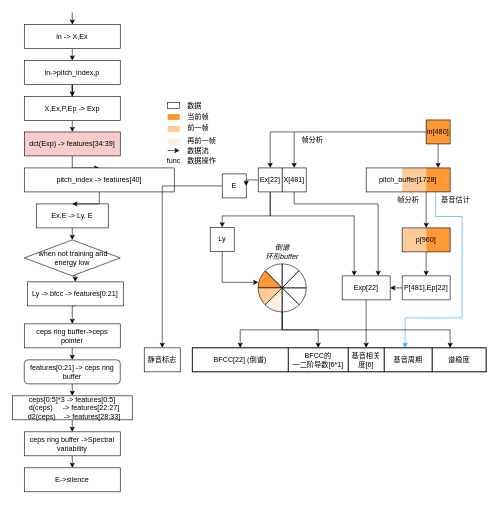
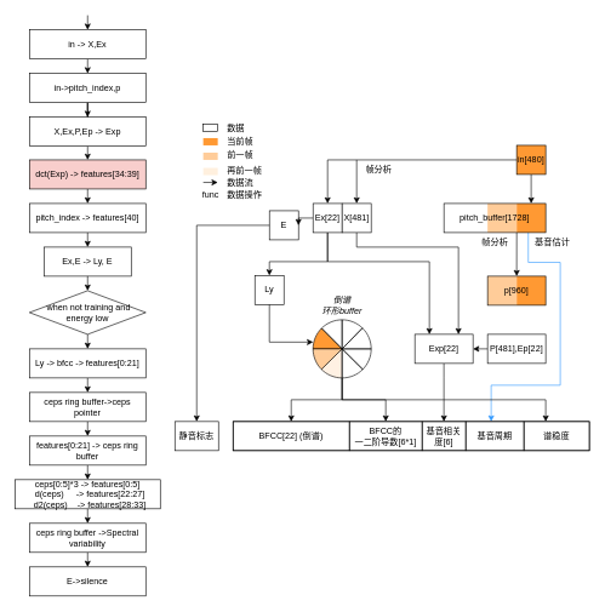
  <mxCell id="0" />
  <mxCell id="1" parent="0" />
  <mxCell id="2" value="" style="rounded=0;whiteSpace=wrap;html=1;fillColor=#FF9933;strokeColor=none;" parent="1" vertex="1"><mxGeometry x="710" y="379" width="40" height="40" as="geometry" /></mxCell>
  <mxCell id="3" value="" style="rounded=0;whiteSpace=wrap;html=1;fillColor=#FFCC99;strokeColor=none;" parent="1" vertex="1"><mxGeometry x="670" y="379" width="40" height="40" as="geometry" /></mxCell>
  <mxCell id="4" value="p[960]" style="rounded=0;whiteSpace=wrap;html=1;fillColor=none;" parent="1" vertex="1"><mxGeometry x="670" y="379" width="80" height="40" as="geometry" /></mxCell>
  <mxCell id="5" style="edgeStyle=orthogonalEdgeStyle;rounded=0;orthogonalLoop=1;jettySize=auto;html=1;exitX=0.5;exitY=1;exitDx=0;exitDy=0;entryX=0.5;entryY=0;entryDx=0;entryDy=0;" parent="1" source="6" target="8" edge="1"><mxGeometry relative="1" as="geometry" /></mxCell>
  <mxCell id="6" value="X,Ex,P,Ep -&amp;gt; Exp" style="rounded=0;whiteSpace=wrap;html=1;" parent="1" vertex="1"><mxGeometry x="40" y="160" width="160" height="40" as="geometry" /></mxCell>
  <mxCell id="7" style="edgeStyle=orthogonalEdgeStyle;rounded=0;orthogonalLoop=1;jettySize=auto;html=1;exitX=0.5;exitY=1;exitDx=0;exitDy=0;entryX=0.5;entryY=0;entryDx=0;entryDy=0;" parent="1" source="8" target="10" edge="1"><mxGeometry relative="1" as="geometry" /></mxCell>
  <mxCell id="8" value="dct(Exp) -&amp;gt; features[34:39]" style="rounded=0;whiteSpace=wrap;html=1;fillColor=#f8cecc;" parent="1" vertex="1"><mxGeometry x="40" y="219" width="160" height="40" as="geometry" /></mxCell>
  <mxCell id="9" style="edgeStyle=orthogonalEdgeStyle;rounded=0;orthogonalLoop=1;jettySize=auto;html=1;exitX=0.5;exitY=1;exitDx=0;exitDy=0;entryX=0.5;entryY=0;entryDx=0;entryDy=0;" parent="1" source="10" target="41" edge="1"><mxGeometry relative="1" as="geometry" /></mxCell>
- <mxCell id="10" value="pitch_index -&amp;gt; features[40]" style="rounded=0;whiteSpace=wrap;html=1;" parent="1" vertex="1"><mxGeometry x="40" y="279" width="250" height="40" as="geometry" /></mxCell>
+ <mxCell id="10" value="pitch_index -&amp;gt; features[40]" style="rounded=0;whiteSpace=wrap;html=1;" parent="1" vertex="1"><mxGeometry x="40" y="279" width="160" height="40" as="geometry" /></mxCell>
  <mxCell id="11" style="edgeStyle=orthogonalEdgeStyle;rounded=0;orthogonalLoop=1;jettySize=auto;html=1;exitX=0.5;exitY=1;exitDx=0;exitDy=0;entryX=0.5;entryY=0;entryDx=0;entryDy=0;" parent="1" source="12" target="14" edge="1"><mxGeometry relative="1" as="geometry" /></mxCell>
  <mxCell id="12" value="&amp;nbsp;when not training and energy low" style="rhombus;whiteSpace=wrap;html=1;" parent="1" vertex="1"><mxGeometry x="40" y="399" width="160" height="60" as="geometry" /></mxCell>
  <mxCell id="13" style="edgeStyle=orthogonalEdgeStyle;rounded=0;orthogonalLoop=1;jettySize=auto;html=1;exitX=0.5;exitY=1;exitDx=0;exitDy=0;entryX=0.5;entryY=0;entryDx=0;entryDy=0;" parent="1" source="14" target="16" edge="1"><mxGeometry relative="1" as="geometry" /></mxCell>
- <mxCell id="14" value="Ly -&amp;gt; bfcc -&amp;gt; features[0:21]" style="rounded=0;whiteSpace=wrap;html=1;" parent="1" vertex="1"><mxGeometry x="45" y="469" width="160" height="40" as="geometry" /></mxCell>
+ <mxCell id="14" value="Ly -&amp;gt; bfcc -&amp;gt; features[0:21]" style="rounded=0;whiteSpace=wrap;html=1;" parent="1" vertex="1"><mxGeometry x="40" y="479" width="160" height="40" as="geometry" /></mxCell>
  <mxCell id="15" style="edgeStyle=orthogonalEdgeStyle;rounded=0;orthogonalLoop=1;jettySize=auto;html=1;exitX=0.5;exitY=1;exitDx=0;exitDy=0;entryX=0.5;entryY=0;entryDx=0;entryDy=0;" parent="1" source="16" target="18" edge="1"><mxGeometry relative="1" as="geometry" /></mxCell>
  <mxCell id="16" value="ceps ring buffer-&amp;gt;ceps pointer" style="rounded=0;whiteSpace=wrap;html=1;" parent="1" vertex="1"><mxGeometry x="40" y="539" width="160" height="40" as="geometry" /></mxCell>
  <mxCell id="17" style="edgeStyle=orthogonalEdgeStyle;rounded=0;orthogonalLoop=1;jettySize=auto;html=1;exitX=0.5;exitY=1;exitDx=0;exitDy=0;entryX=0.5;entryY=0;entryDx=0;entryDy=0;" parent="1" source="18" target="20" edge="1"><mxGeometry relative="1" as="geometry" /></mxCell>
- <mxCell id="18" value="features[0:21] -&amp;gt; ceps ring buffer" style="whiteSpace=wrap;html=1;rounded=1;" parent="1" vertex="1"><mxGeometry x="40" y="599" width="160" height="40" as="geometry" /></mxCell>
+ <mxCell id="18" value="features[0:21] -&amp;gt; ceps ring buffer" style="rounded=0;whiteSpace=wrap;html=1;" parent="1" vertex="1"><mxGeometry x="40" y="599" width="160" height="40" as="geometry" /></mxCell>
  <mxCell id="19" style="edgeStyle=orthogonalEdgeStyle;rounded=0;orthogonalLoop=1;jettySize=auto;html=1;exitX=0.5;exitY=1;exitDx=0;exitDy=0;entryX=0.5;entryY=0;entryDx=0;entryDy=0;" parent="1" source="20" target="22" edge="1"><mxGeometry relative="1" as="geometry" /></mxCell>
  <mxCell id="20" value="&lt;div&gt;ceps[0:5]*3 -&amp;gt; features[0:5]&lt;/div&gt;&lt;div&gt;&amp;nbsp; d(ceps)&amp;nbsp; &amp;nbsp; &amp;nbsp;-&amp;gt; features[22:27]&lt;/div&gt;&lt;div&gt;&amp;nbsp; d2(ceps)&amp;nbsp; &amp;nbsp; -&amp;gt; features[28:33]&lt;/div&gt;" style="rounded=0;whiteSpace=wrap;html=1;" parent="1" vertex="1"><mxGeometry x="20" y="659" width="200" height="40" as="geometry" /></mxCell>
  <mxCell id="21" style="edgeStyle=orthogonalEdgeStyle;rounded=0;orthogonalLoop=1;jettySize=auto;html=1;exitX=0.5;exitY=1;exitDx=0;exitDy=0;entryX=0.5;entryY=0;entryDx=0;entryDy=0;" parent="1" source="22" target="71" edge="1"><mxGeometry relative="1" as="geometry" /></mxCell>
  <mxCell id="22" value="ceps ring buffer -&amp;gt;Spectral variability" style="rounded=0;whiteSpace=wrap;html=1;" parent="1" vertex="1"><mxGeometry x="40" y="719" width="160" height="40" as="geometry" /></mxCell>
  <mxCell id="23" style="edgeStyle=orthogonalEdgeStyle;rounded=0;orthogonalLoop=1;jettySize=auto;html=1;exitX=0;exitY=0.5;exitDx=0;exitDy=0;entryX=0.5;entryY=0;entryDx=0;entryDy=0;" parent="1" source="26" target="52" edge="1"><mxGeometry relative="1" as="geometry"><Array as="points"><mxPoint x="450" y="219" /></Array></mxGeometry></mxCell>
  <mxCell id="24" style="edgeStyle=orthogonalEdgeStyle;rounded=0;orthogonalLoop=1;jettySize=auto;html=1;exitX=0.5;exitY=1;exitDx=0;exitDy=0;" parent="1" source="26" target="73" edge="1"><mxGeometry relative="1" as="geometry"><Array as="points" /></mxGeometry></mxCell>
  <mxCell id="25" style="edgeStyle=orthogonalEdgeStyle;rounded=0;orthogonalLoop=1;jettySize=auto;html=1;entryX=0.5;entryY=0;entryDx=0;entryDy=0;" parent="1" target="54" edge="1"><mxGeometry relative="1" as="geometry"><mxPoint x="490" y="219" as="sourcePoint" /><Array as="points"><mxPoint x="490" y="219" /></Array></mxGeometry></mxCell>
  <mxCell id="26" value="in[480]" style="rounded=0;whiteSpace=wrap;html=1;fillColor=#FF9933;" parent="1" vertex="1"><mxGeometry x="710" y="199" width="40" height="40" as="geometry" /></mxCell>
  <mxCell id="27" style="edgeStyle=orthogonalEdgeStyle;rounded=0;orthogonalLoop=1;jettySize=auto;html=1;entryX=0.25;entryY=0;entryDx=0;entryDy=0;" parent="1" target="35" edge="1"><mxGeometry relative="1" as="geometry"><mxPoint x="450" y="319" as="sourcePoint" /><Array as="points"><mxPoint x="450" y="359" /><mxPoint x="590" y="359" /></Array></mxGeometry></mxCell>
  <mxCell id="28" value="帧分析" style="text;html=1;align=center;" parent="1" vertex="1"><mxGeometry x="490" y="219" width="60" height="30" as="geometry" /></mxCell>
  <mxCell id="29" value="" style="endArrow=classic;html=1;exitX=0.715;exitY=0.996;exitDx=0;exitDy=0;exitPerimeter=0;" parent="1" source="75" target="4" edge="1"><mxGeometry width="50" height="50" relative="1" as="geometry"><mxPoint x="430" y="318" as="sourcePoint" /><mxPoint x="440" y="498" as="targetPoint" /></mxGeometry></mxCell>
  <mxCell id="30" style="edgeStyle=orthogonalEdgeStyle;rounded=0;orthogonalLoop=1;jettySize=auto;html=1;strokeColor=#3399FF;" parent="1" source="75" target="68" edge="1"><mxGeometry relative="1" as="geometry"><Array as="points"><mxPoint x="726" y="360" /><mxPoint x="770" y="360" /><mxPoint x="770" y="529" /><mxPoint x="675" y="529" /></Array></mxGeometry></mxCell>
  <mxCell id="31" style="edgeStyle=orthogonalEdgeStyle;rounded=0;orthogonalLoop=1;jettySize=auto;html=1;exitX=0;exitY=0.5;exitDx=0;exitDy=0;entryX=1;entryY=0.5;entryDx=0;entryDy=0;" parent="1" source="32" target="35" edge="1"><mxGeometry relative="1" as="geometry" /></mxCell>
  <mxCell id="32" value="P[481],Ep[22]" style="rounded=0;whiteSpace=wrap;html=1;" parent="1" vertex="1"><mxGeometry x="670" y="459" width="80" height="40" as="geometry" /></mxCell>
  <mxCell id="33" value="帧分析" style="text;html=1;align=center;" parent="1" vertex="1"><mxGeometry x="650" y="319" width="60" height="30" as="geometry" /></mxCell>
  <mxCell id="34" style="edgeStyle=orthogonalEdgeStyle;rounded=0;orthogonalLoop=1;jettySize=auto;html=1;exitX=0.5;exitY=1;exitDx=0;exitDy=0;entryX=0.5;entryY=0;entryDx=0;entryDy=0;" parent="1" source="35" target="66" edge="1"><mxGeometry relative="1" as="geometry"><Array as="points"><mxPoint x="610" y="519" /><mxPoint x="610" y="519" /></Array></mxGeometry></mxCell>
  <mxCell id="35" value="Exp[22]" style="rounded=0;whiteSpace=wrap;html=1;" parent="1" vertex="1"><mxGeometry x="570" y="459" width="80" height="40" as="geometry" /></mxCell>
  <mxCell id="36" style="edgeStyle=orthogonalEdgeStyle;rounded=0;orthogonalLoop=1;jettySize=auto;html=1;exitX=0.5;exitY=1;exitDx=0;exitDy=0;entryX=0.5;entryY=0;entryDx=0;entryDy=0;" parent="1" source="37" target="39" edge="1"><mxGeometry relative="1" as="geometry" /></mxCell>
  <mxCell id="37" value="in -&amp;gt; X,Ex" style="rounded=0;whiteSpace=wrap;html=1;" parent="1" vertex="1"><mxGeometry x="40" y="40" width="160" height="40" as="geometry" /></mxCell>
  <mxCell id="38" style="edgeStyle=orthogonalEdgeStyle;rounded=0;orthogonalLoop=1;jettySize=auto;html=1;exitX=0.5;exitY=1;exitDx=0;exitDy=0;" parent="1" source="39" target="6" edge="1"><mxGeometry relative="1" as="geometry" /></mxCell>
  <mxCell id="39" value="in-&amp;gt;pitch_index,p" style="rounded=0;whiteSpace=wrap;html=1;" parent="1" vertex="1"><mxGeometry x="40" y="100" width="160" height="40" as="geometry" /></mxCell>
  <mxCell id="40" style="edgeStyle=orthogonalEdgeStyle;rounded=0;orthogonalLoop=1;jettySize=auto;html=1;exitX=0.5;exitY=1;exitDx=0;exitDy=0;entryX=0.5;entryY=0;entryDx=0;entryDy=0;" parent="1" source="41" target="12" edge="1"><mxGeometry relative="1" as="geometry" /></mxCell>
  <mxCell id="41" value="Ex,E -&amp;gt; Ly, E" style="rounded=0;whiteSpace=wrap;html=1;fillColor=none;" parent="1" vertex="1"><mxGeometry x="60" y="339" width="120" height="40" as="geometry" /></mxCell>
  <mxCell id="42" style="edgeStyle=orthogonalEdgeStyle;rounded=0;orthogonalLoop=1;jettySize=auto;html=1;" parent="1" source="43" target="70" edge="1"><mxGeometry relative="1" as="geometry" /></mxCell>
  <mxCell id="43" value="E" style="rounded=0;whiteSpace=wrap;html=1;fillColor=none;" parent="1" vertex="1"><mxGeometry x="370" y="289" width="40" height="40" as="geometry" /></mxCell>
  <mxCell id="44" style="edgeStyle=orthogonalEdgeStyle;rounded=0;orthogonalLoop=1;jettySize=auto;html=1;exitX=0.5;exitY=1;exitDx=0;exitDy=0;entryX=0.002;entryY=0.384;entryDx=0;entryDy=0;entryPerimeter=0;" parent="1" source="45" target="56" edge="1"><mxGeometry relative="1" as="geometry" /></mxCell>
  <mxCell id="45" value="Ly" style="rounded=0;whiteSpace=wrap;html=1;fillColor=none;" parent="1" vertex="1"><mxGeometry x="350" y="378" width="40" height="40" as="geometry" /></mxCell>
  <mxCell id="46" value="" style="rounded=0;whiteSpace=wrap;html=1;fillColor=none;" parent="1" vertex="1"><mxGeometry x="320" y="579" width="490" height="40" as="geometry" /></mxCell>
  <mxCell id="47" value="BFCC[22] (倒谱)" style="rounded=0;whiteSpace=wrap;html=1;fillColor=none;" parent="1" vertex="1"><mxGeometry x="320" y="579" width="160" height="40" as="geometry" /></mxCell>
  <mxCell id="48" value="BFCC的&lt;br&gt;一二阶导数[6*1]" style="rounded=0;whiteSpace=wrap;html=1;fillColor=none;" parent="1" vertex="1"><mxGeometry x="480" y="579" width="100" height="40" as="geometry" /></mxCell>
- <mxCell id="49" style="edgeStyle=orthogonalEdgeStyle;rounded=0;orthogonalLoop=1;jettySize=auto;html=1;exitX=0.5;exitY=1;exitDx=0;exitDy=0;" parent="1" source="4" target="32" edge="1"><mxGeometry relative="1" as="geometry" /></mxCell>
  <mxCell id="50" style="edgeStyle=orthogonalEdgeStyle;rounded=0;orthogonalLoop=1;jettySize=auto;html=1;exitX=0.5;exitY=1;exitDx=0;exitDy=0;entryX=0.5;entryY=0;entryDx=0;entryDy=0;" parent="1" source="52" target="45" edge="1"><mxGeometry relative="1" as="geometry"><Array as="points"><mxPoint x="450" y="359" /><mxPoint x="370" y="359" /></Array></mxGeometry></mxCell>
  <mxCell id="51" style="edgeStyle=orthogonalEdgeStyle;rounded=0;orthogonalLoop=1;jettySize=auto;html=1;exitX=0;exitY=0.5;exitDx=0;exitDy=0;entryX=1;entryY=0.5;entryDx=0;entryDy=0;" parent="1" source="52" target="43" edge="1"><mxGeometry relative="1" as="geometry" /></mxCell>
  <mxCell id="52" value="Ex[22]" style="rounded=0;whiteSpace=wrap;html=1;" parent="1" vertex="1"><mxGeometry x="430" y="279" width="40" height="40" as="geometry" /></mxCell>
  <mxCell id="53" style="edgeStyle=orthogonalEdgeStyle;rounded=0;orthogonalLoop=1;jettySize=auto;html=1;exitX=0.5;exitY=1;exitDx=0;exitDy=0;entryX=0.75;entryY=0;entryDx=0;entryDy=0;" parent="1" source="54" target="35" edge="1"><mxGeometry relative="1" as="geometry"><Array as="points"><mxPoint x="490" y="339" /><mxPoint x="630" y="339" /></Array></mxGeometry></mxCell>
  <mxCell id="54" value="X[481]" style="rounded=0;whiteSpace=wrap;html=1;" parent="1" vertex="1"><mxGeometry x="470" y="279" width="40" height="40" as="geometry" /></mxCell>
  <mxCell id="55" style="edgeStyle=orthogonalEdgeStyle;rounded=0;orthogonalLoop=1;jettySize=auto;html=1;" parent="1" source="56" target="47" edge="1"><mxGeometry relative="1" as="geometry" /></mxCell>
  <mxCell id="56" value="" style="verticalLabelPosition=bottom;verticalAlign=top;html=1;shape=mxgraph.basic.pie;startAngle=0.75;endAngle=0.875;fillColor=#FF9933;" parent="1" vertex="1"><mxGeometry x="430" y="439" width="80" height="80" as="geometry" /></mxCell>
  <mxCell id="57" value="" style="verticalLabelPosition=bottom;verticalAlign=top;html=1;shape=mxgraph.basic.pie;startAngle=0.876;endAngle=0;fillColor=none;" parent="1" vertex="1"><mxGeometry x="430" y="439" width="80" height="80" as="geometry" /></mxCell>
  <mxCell id="58" value="" style="verticalLabelPosition=bottom;verticalAlign=top;html=1;shape=mxgraph.basic.pie;startAngle=0.5;endAngle=0.627;fillColor=#FFF1E3;" parent="1" vertex="1"><mxGeometry x="430" y="439" width="80" height="80" as="geometry" /></mxCell>
  <mxCell id="59" value="" style="verticalLabelPosition=bottom;verticalAlign=top;html=1;shape=mxgraph.basic.pie;startAngle=0.626;endAngle=0.75;fillColor=#FFCC99;" parent="1" vertex="1"><mxGeometry x="430" y="439" width="80" height="80" as="geometry" /></mxCell>
  <mxCell id="60" value="" style="verticalLabelPosition=bottom;verticalAlign=top;html=1;shape=mxgraph.basic.pie;startAngle=0;endAngle=0.123;fillColor=none;" parent="1" vertex="1"><mxGeometry x="430" y="439" width="80" height="80" as="geometry" /></mxCell>
  <mxCell id="61" value="" style="verticalLabelPosition=bottom;verticalAlign=top;html=1;shape=mxgraph.basic.pie;startAngle=0.123;endAngle=0.25;fillColor=none;" parent="1" vertex="1"><mxGeometry x="430" y="439" width="80" height="80" as="geometry" /></mxCell>
  <mxCell id="62" value="" style="verticalLabelPosition=bottom;verticalAlign=top;html=1;shape=mxgraph.basic.pie;startAngle=0.25;endAngle=0.375;fillColor=none;" parent="1" vertex="1"><mxGeometry x="430" y="439" width="80" height="80" as="geometry" /></mxCell>
  <mxCell id="63" style="edgeStyle=orthogonalEdgeStyle;rounded=0;orthogonalLoop=1;jettySize=auto;html=1;entryX=0.5;entryY=0;entryDx=0;entryDy=0;" parent="1" source="65" target="48" edge="1"><mxGeometry relative="1" as="geometry" /></mxCell>
  <mxCell id="64" style="edgeStyle=orthogonalEdgeStyle;rounded=0;orthogonalLoop=1;jettySize=auto;html=1;" parent="1" source="65" target="69" edge="1"><mxGeometry relative="1" as="geometry"><Array as="points"><mxPoint x="470" y="549" /><mxPoint x="750" y="549" /></Array></mxGeometry></mxCell>
  <mxCell id="65" value="" style="verticalLabelPosition=bottom;verticalAlign=top;html=1;shape=mxgraph.basic.pie;startAngle=0.374;endAngle=0.5;fillColor=none;" parent="1" vertex="1"><mxGeometry x="430" y="439" width="80" height="80" as="geometry" /></mxCell>
  <mxCell id="66" value="基音相关度[6]" style="rounded=0;whiteSpace=wrap;html=1;fillColor=none;" parent="1" vertex="1"><mxGeometry x="580" y="579" width="60" height="40" as="geometry" /></mxCell>
  <mxCell id="67" value="倒谱&lt;br&gt;环形buffer" style="text;html=1;strokeColor=none;fillColor=none;align=center;verticalAlign=middle;whiteSpace=wrap;rounded=0;fontStyle=2" parent="1" vertex="1"><mxGeometry x="440" y="409" width="60" height="20" as="geometry" /></mxCell>
  <mxCell id="68" value="基音周期" style="rounded=0;whiteSpace=wrap;html=1;fillColor=none;" parent="1" vertex="1"><mxGeometry x="640" y="579" width="80" height="40" as="geometry" /></mxCell>
  <mxCell id="69" value="谱稳度" style="rounded=0;whiteSpace=wrap;html=1;fillColor=none;" parent="1" vertex="1"><mxGeometry x="720" y="579" width="90" height="40" as="geometry" /></mxCell>
  <mxCell id="70" value="静音标志" style="rounded=0;whiteSpace=wrap;html=1;fillColor=none;" parent="1" vertex="1"><mxGeometry x="240" y="579" width="60" height="40" as="geometry" /></mxCell>
  <mxCell id="71" value="E-&amp;gt;silence" style="rounded=0;whiteSpace=wrap;html=1;fillColor=none;" parent="1" vertex="1"><mxGeometry x="40" y="779" width="160" height="40" as="geometry" /></mxCell>
  <mxCell id="72" value="" style="endArrow=classic;html=1;" parent="1" target="37" edge="1"><mxGeometry width="50" height="50" relative="1" as="geometry"><mxPoint x="120" y="20" as="sourcePoint" /><mxPoint x="70" y="840" as="targetPoint" /></mxGeometry></mxCell>
  <mxCell id="73" value="" style="rounded=0;whiteSpace=wrap;html=1;fillColor=#FF9933;strokeColor=none;" parent="1" vertex="1"><mxGeometry x="710" y="279" width="40" height="40" as="geometry" /></mxCell>
  <mxCell id="74" value="" style="rounded=0;whiteSpace=wrap;html=1;fillColor=#FFCC99;strokeColor=none;" parent="1" vertex="1"><mxGeometry x="670" y="279" width="40" height="40" as="geometry" /></mxCell>
  <mxCell id="75" value="pitch_buffer[1728]" style="rounded=0;whiteSpace=wrap;html=1;fillColor=none;" parent="1" vertex="1"><mxGeometry x="610" y="279" width="140" height="40" as="geometry" /></mxCell>
  <mxCell id="76" value="" style="rounded=0;whiteSpace=wrap;html=1;fillColor=none;" vertex="1" parent="1"><mxGeometry x="279" y="170" width="20" height="10" as="geometry" /></mxCell>
  <mxCell id="77" style="edgeStyle=orthogonalEdgeStyle;rounded=0;orthogonalLoop=1;jettySize=auto;html=1;" edge="1" parent="1"><mxGeometry relative="1" as="geometry"><mxPoint x="279" y="250" as="sourcePoint" /><mxPoint x="299" y="250" as="targetPoint" /></mxGeometry></mxCell>
  <mxCell id="78" value="" style="rounded=0;whiteSpace=wrap;html=1;fillColor=#FFCC99;strokeColor=none;" vertex="1" parent="1"><mxGeometry x="279" y="209" width="20" height="10" as="geometry" /></mxCell>
  <mxCell id="79" value="" style="rounded=0;whiteSpace=wrap;html=1;fillColor=#FF9933;strokeColor=none;" vertex="1" parent="1"><mxGeometry x="279" y="189" width="20" height="10" as="geometry" /></mxCell>
  <mxCell id="80" value="" style="rounded=0;whiteSpace=wrap;html=1;fillColor=#FFF0DE;strokeColor=none;" vertex="1" parent="1"><mxGeometry x="279" y="230" width="20" height="10" as="geometry" /></mxCell>
  <mxCell id="81" value="func" style="text;html=1;align=center;" vertex="1" parent="1"><mxGeometry x="279" y="253" width="20" height="6" as="geometry" /></mxCell>
  <mxCell id="82" value="数据" style="text;html=1;align=left;" vertex="1" parent="1"><mxGeometry x="310" y="161" width="60" height="19" as="geometry" /></mxCell>
  <mxCell id="83" value="当前帧" style="text;html=1;align=left;" vertex="1" parent="1"><mxGeometry x="310" y="179.5" width="60" height="19" as="geometry" /></mxCell>
  <mxCell id="84" value="前一帧" style="text;html=1;align=left;" vertex="1" parent="1"><mxGeometry x="310" y="199" width="60" height="19" as="geometry" /></mxCell>
  <mxCell id="85" value="再前一帧" style="text;html=1;align=left;" vertex="1" parent="1"><mxGeometry x="310" y="220" width="60" height="19" as="geometry" /></mxCell>
  <mxCell id="86" value="数据流&lt;br&gt;" style="text;html=1;align=left;" vertex="1" parent="1"><mxGeometry x="310" y="237" width="60" height="19" as="geometry" /></mxCell>
  <mxCell id="87" value="数据操作" style="text;html=1;align=left;" vertex="1" parent="1"><mxGeometry x="310" y="253" width="60" height="19" as="geometry" /></mxCell>
  <mxCell id="88" value="基音估计" style="text;html=1;align=center;" vertex="1" parent="1"><mxGeometry x="729" y="319" width="60" height="30" as="geometry" /></mxCell>
